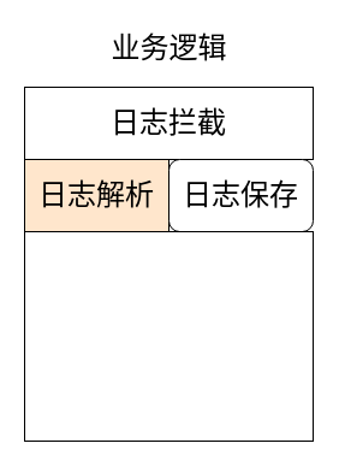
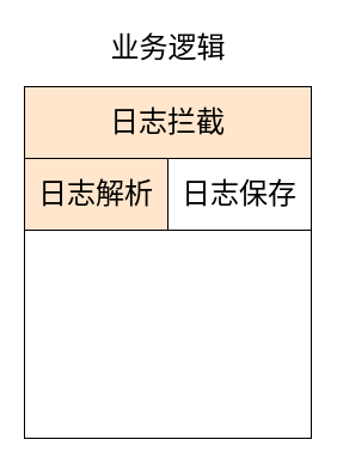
  <mxCell id="0" />
  <mxCell id="1" parent="0" />
- <mxCell id="2" value="&lt;font style=&quot;font-size: 24px;&quot;&gt;日志拦截&lt;/font&gt;" style="rounded=0;whiteSpace=wrap;html=1;" parent="1" vertex="1"><mxGeometry x="20" y="72" width="240" height="60" as="geometry" /></mxCell>
+ <mxCell id="2" value="&lt;font style=&quot;font-size: 24px;&quot;&gt;日志拦截&lt;/font&gt;" style="rounded=0;whiteSpace=wrap;html=1;fillColor=#ffe6cc;" parent="1" vertex="1"><mxGeometry x="20" y="72" width="240" height="60" as="geometry" /></mxCell>
  <mxCell id="3" value="&lt;font style=&quot;font-size: 24px;&quot;&gt;日志解析&lt;/font&gt;" style="rounded=0;whiteSpace=wrap;html=1;fillColor=#ffe6cc;" parent="1" vertex="1"><mxGeometry x="20" y="132" width="120" height="60" as="geometry" /></mxCell>
  <mxCell id="4" value="&lt;font style=&quot;font-size: 24px;&quot;&gt;业务逻辑&lt;/font&gt;" style="text;html=1;align=center;verticalAlign=middle;resizable=0;points=[];autosize=1;strokeColor=none;fillColor=none;" parent="1" vertex="1"><mxGeometry x="80" y="20" width="120" height="40" as="geometry" /></mxCell>
- <mxCell id="5" value="&lt;font style=&quot;font-size: 24px;&quot;&gt;日志保存&lt;/font&gt;" style="whiteSpace=wrap;html=1;rounded=1;" parent="1" vertex="1"><mxGeometry x="140" y="132" width="120" height="60" as="geometry" /></mxCell>
+ <mxCell id="5" value="&lt;font style=&quot;font-size: 24px;&quot;&gt;日志保存&lt;/font&gt;" style="rounded=0;whiteSpace=wrap;html=1;" parent="1" vertex="1"><mxGeometry x="140" y="132" width="120" height="60" as="geometry" /></mxCell>
  <mxCell id="6" value="" style="rounded=0;whiteSpace=wrap;html=1;" parent="1" vertex="1"><mxGeometry x="20" y="192" width="240" height="174" as="geometry" /></mxCell>
